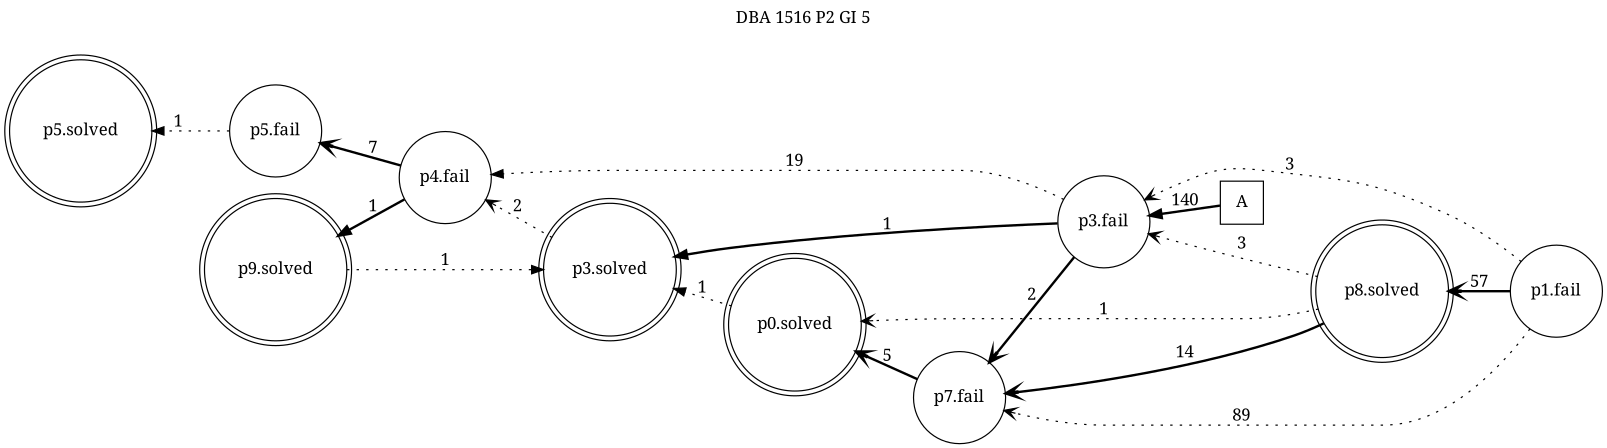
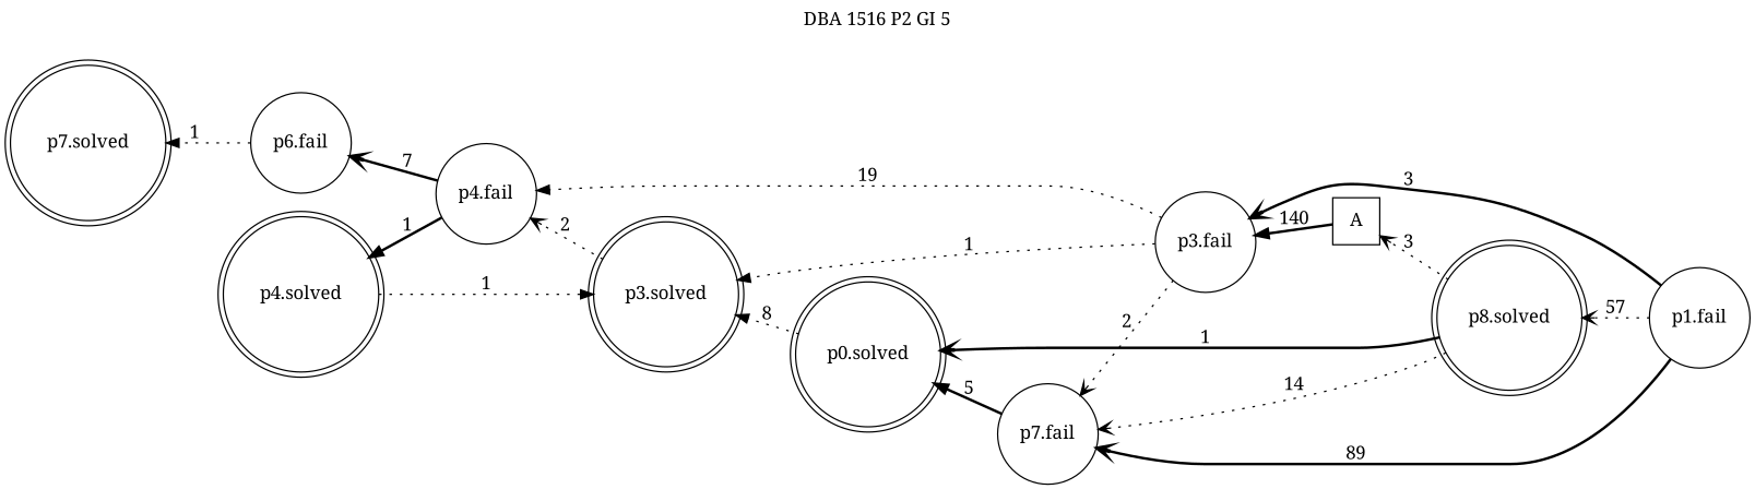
  digraph {
    fontname="Noto Serif"
    label=" DBA 1516 P2 GI 5 "
    labelloc=tl
    rankdir=RL
    node [fontname="Noto Serif" shape=circle]
    edge [arrowhead=vee fontname="Noto Serif" style=bold]
    n1 [label=A shape=square]
    n2 [label="p3.fail"]
    n3 [label="p1.fail"]
    n4 [label="p7.fail"]
    n5 [label="p8.solved" shape=doublecircle]
    n6 [label="p0.solved" shape=doublecircle]
    n7 [label="p4.fail"]
    n8 [label="p3.solved" shape=doublecircle]
-   n9 [label="p5.fail"]
-   n10 [label="p9.solved" shape=doublecircle]
-   n11 [label="p5.solved" shape=doublecircle]
+   n9 [label="p6.fail"]
+   n10 [label="p4.solved" shape=doublecircle]
+   n11 [label="p7.solved" shape=doublecircle]
    n1 -> n2 [arrowhead=normal label=140]
-   n2 -> n4 [label=2]
+   n2 -> n4 [label=2 style=dotted]
    n2 -> n7 [arrowhead=normal label=19 style=dotted]
-   n2 -> n8 [arrowhead=normal label=1]
-   n3 -> n2 [label=3 style=dotted]
-   n3 -> n4 [label=89 style=dotted]
-   n3 -> n5 [label=57]
-   n4 -> n6 [label=5]
-   n5 -> n2 [label=3 style=dotted]
-   n5 -> n4 [label=14]
-   n5 -> n6 [label=1 style=dotted]
-   n6 -> n8 [arrowhead=normal label=1 style=dotted]
+   n2 -> n8 [arrowhead=normal label=1 style=dotted]
+   n3 -> n2 [label=3]
+   n3 -> n4 [label=89]
+   n3 -> n5 [label=57 style=dotted]
+   n4 -> n6 [arrowhead=normal label=5]
+   n5 -> n1 [label=3 style=dotted]
+   n5 -> n4 [label=14 style=dotted]
+   n5 -> n6 [label=1]
+   n6 -> n8 [arrowhead=normal label=8 style=dotted]
    n7 -> n9 [label=7]
    n7 -> n10 [arrowhead=normal label=1]
    n8 -> n7 [label=2 style=dotted]
    n9 -> n11 [arrowhead=normal label=1 style=dotted]
    n10 -> n8 [arrowhead=normal label=1 style=dotted]
  }
